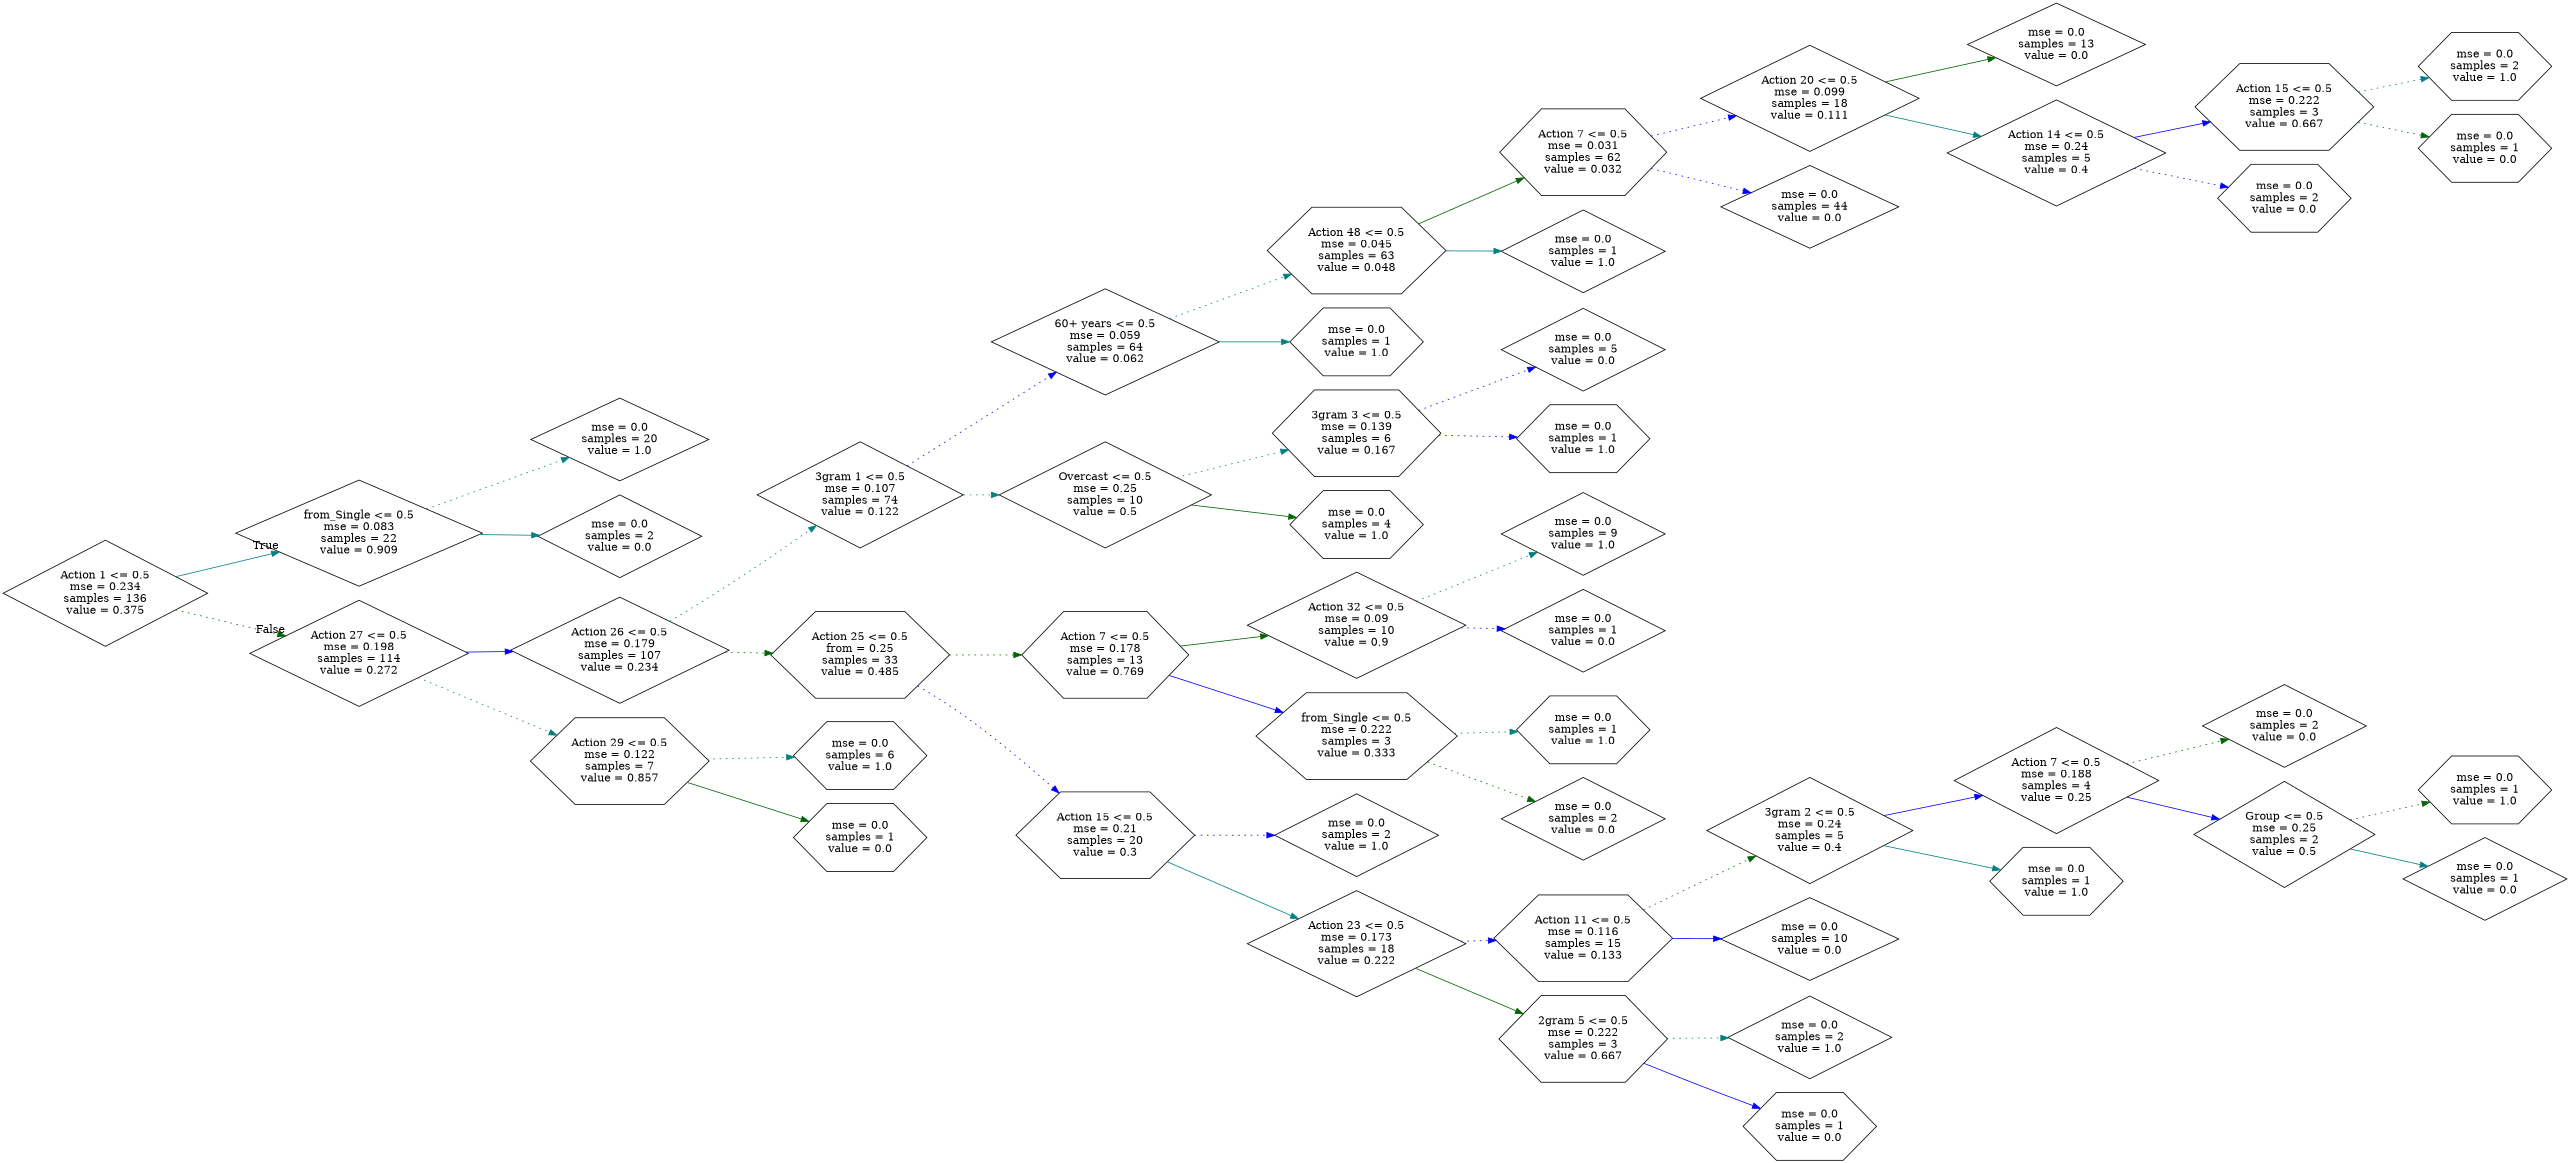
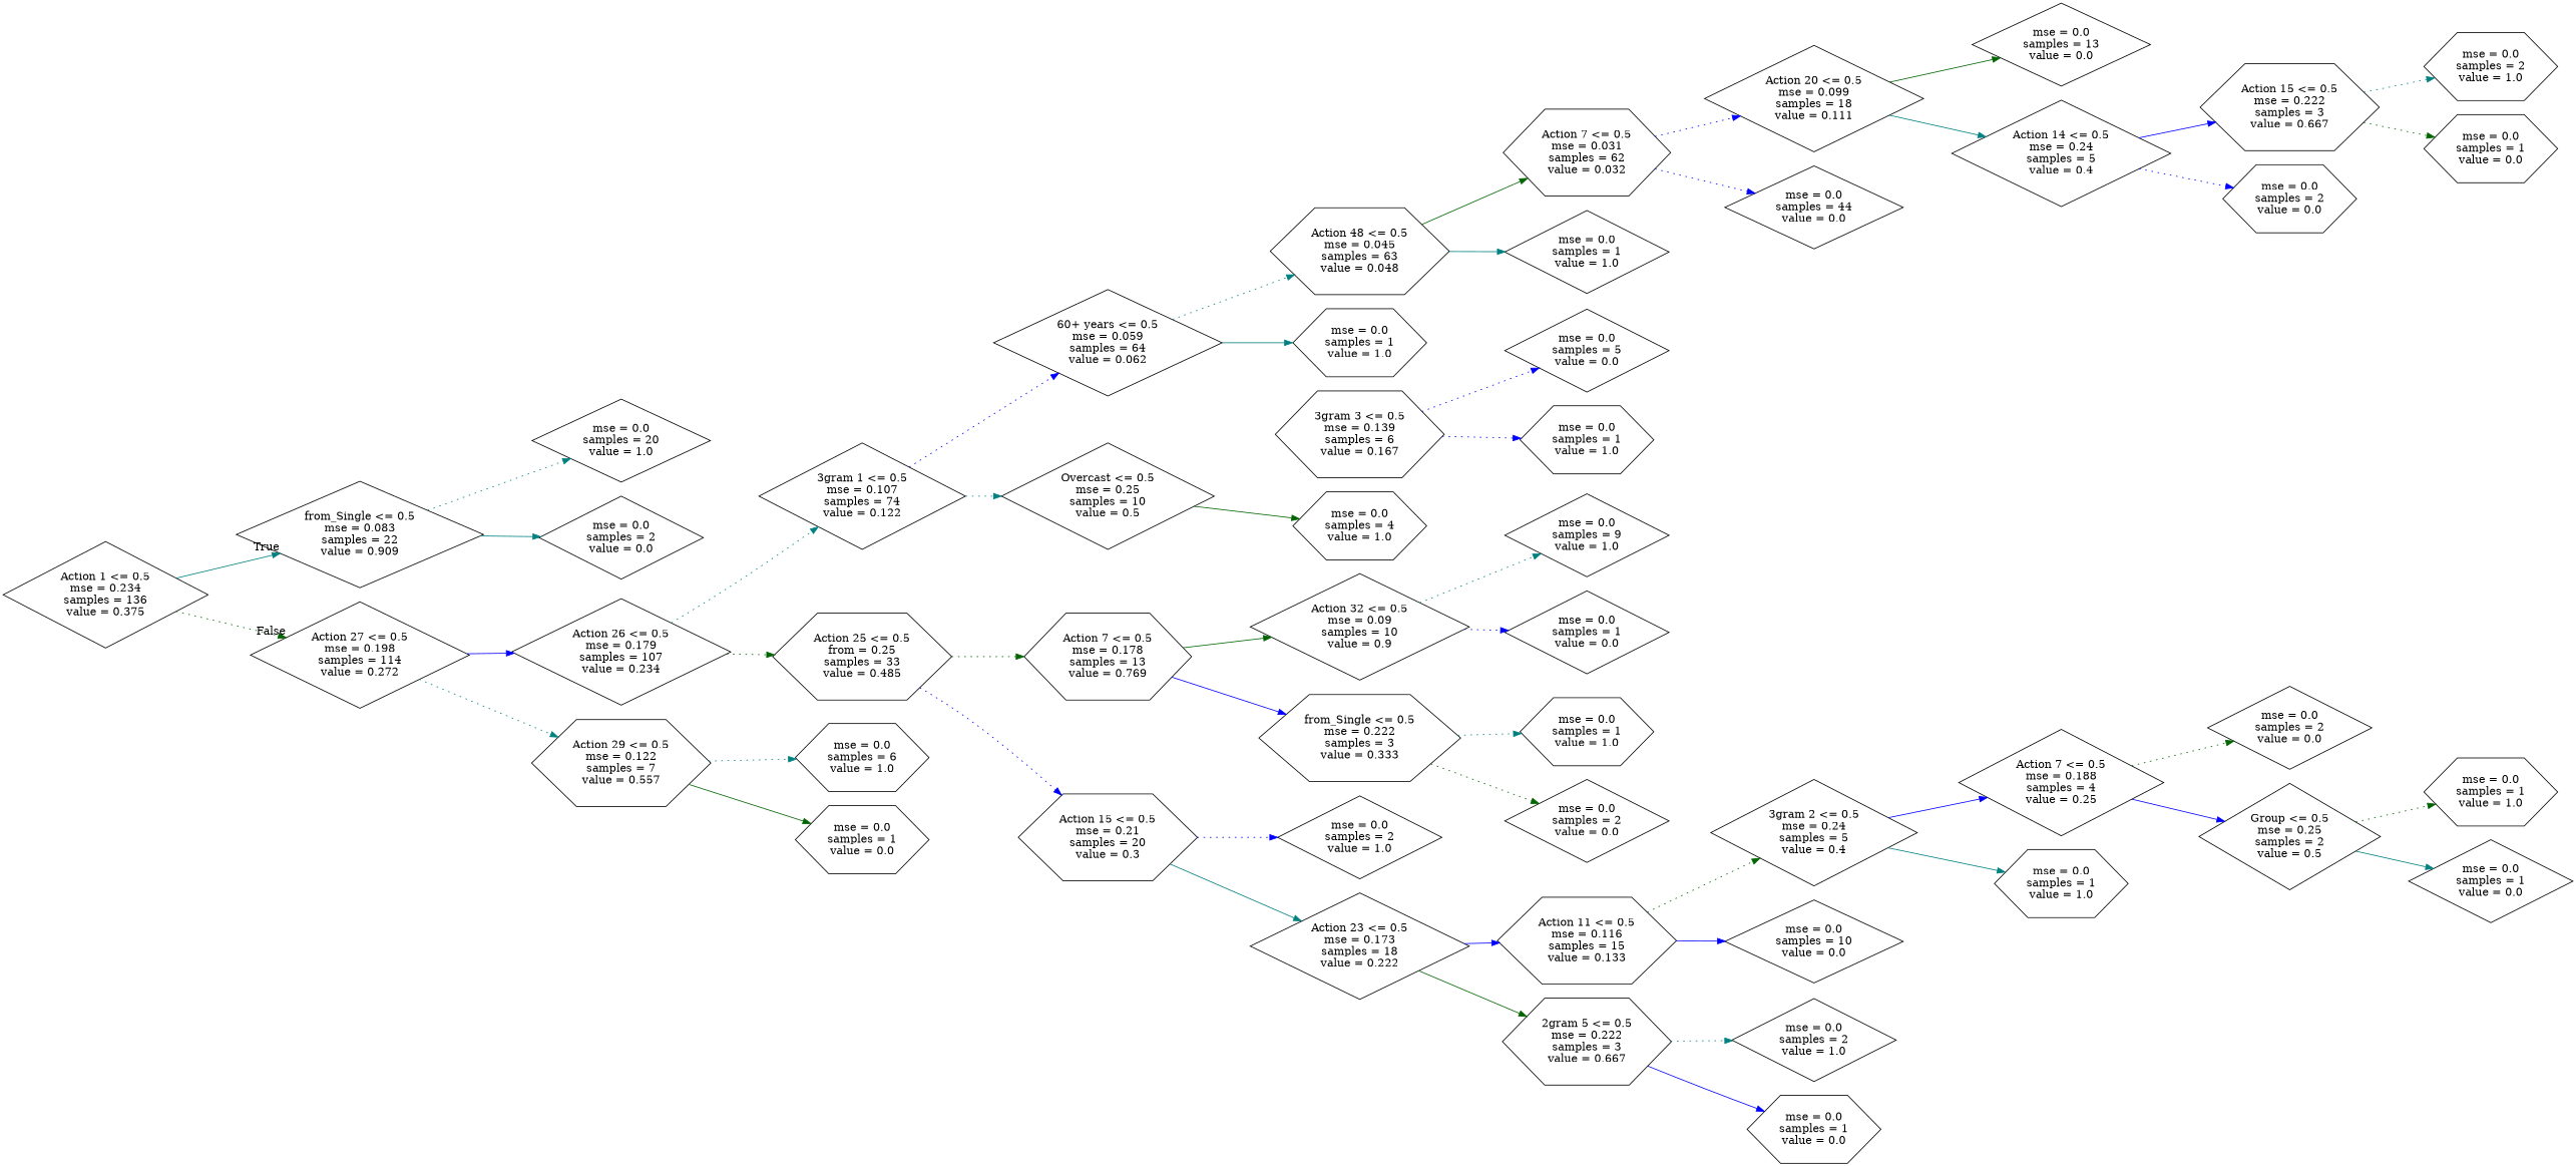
  digraph {
    rankdir=LR
    node [shape=diamond]
    edge [color=teal style=dotted]
    n1 [label="Action 1 <= 0.5\nmse = 0.234\nsamples = 136\nvalue = 0.375"]
    n2 [label="from_Single <= 0.5\nmse = 0.083\nsamples = 22\nvalue = 0.909"]
    n3 [label="Action 27 <= 0.5\nmse = 0.198\nsamples = 114\nvalue = 0.272"]
    n4 [label="mse = 0.0\nsamples = 20\nvalue = 1.0"]
    n5 [label="mse = 0.0\nsamples = 2\nvalue = 0.0"]
    n6 [label="Action 26 <= 0.5\nmse = 0.179\nsamples = 107\nvalue = 0.234"]
-   n7 [label="Action 29 <= 0.5\nmse = 0.122\nsamples = 7\nvalue = 0.857" shape=hexagon]
+   n7 [label="Action 29 <= 0.5\nmse = 0.122\nsamples = 7\nvalue = 0.557" shape=hexagon]
    n8 [label="3gram 1 <= 0.5\nmse = 0.107\nsamples = 74\nvalue = 0.122"]
    n9 [label="Action 25 <= 0.5\nfrom = 0.25\nsamples = 33\nvalue = 0.485" shape=hexagon]
    n10 [label="mse = 0.0\nsamples = 6\nvalue = 1.0" shape=hexagon]
    n11 [label="mse = 0.0\nsamples = 1\nvalue = 0.0" shape=hexagon]
    n12 [label="60+ years <= 0.5\nmse = 0.059\nsamples = 64\nvalue = 0.062"]
    n13 [label="Overcast <= 0.5\nmse = 0.25\nsamples = 10\nvalue = 0.5"]
    n14 [label="Action 7 <= 0.5\nmse = 0.178\nsamples = 13\nvalue = 0.769" shape=hexagon]
    n15 [label="Action 15 <= 0.5\nmse = 0.21\nsamples = 20\nvalue = 0.3" shape=hexagon]
    n16 [label="Action 48 <= 0.5\nmse = 0.045\nsamples = 63\nvalue = 0.048" shape=hexagon]
    n17 [label="mse = 0.0\nsamples = 1\nvalue = 1.0" shape=hexagon]
    n18 [label="3gram 3 <= 0.5\nmse = 0.139\nsamples = 6\nvalue = 0.167" shape=hexagon]
    n19 [label="mse = 0.0\nsamples = 4\nvalue = 1.0" shape=hexagon]
    n20 [label="Action 7 <= 0.5\nmse = 0.031\nsamples = 62\nvalue = 0.032" shape=hexagon]
    n21 [label="mse = 0.0\nsamples = 1\nvalue = 1.0"]
    n22 [label="Action 20 <= 0.5\nmse = 0.099\nsamples = 18\nvalue = 0.111"]
    n23 [label="mse = 0.0\nsamples = 44\nvalue = 0.0"]
    n24 [label="mse = 0.0\nsamples = 13\nvalue = 0.0"]
    n25 [label="Action 14 <= 0.5\nmse = 0.24\nsamples = 5\nvalue = 0.4"]
    n26 [label="Action 15 <= 0.5\nmse = 0.222\nsamples = 3\nvalue = 0.667" shape=hexagon]
    n27 [label="mse = 0.0\nsamples = 2\nvalue = 0.0" shape=hexagon]
    n28 [label="mse = 0.0\nsamples = 2\nvalue = 1.0" shape=hexagon]
    n29 [label="mse = 0.0\nsamples = 1\nvalue = 0.0" shape=hexagon]
    n30 [label="mse = 0.0\nsamples = 5\nvalue = 0.0"]
    n31 [label="mse = 0.0\nsamples = 1\nvalue = 1.0" shape=hexagon]
    n32 [label="Action 32 <= 0.5\nmse = 0.09\nsamples = 10\nvalue = 0.9"]
    n33 [label="from_Single <= 0.5\nmse = 0.222\nsamples = 3\nvalue = 0.333" shape=hexagon]
    n34 [label="mse = 0.0\nsamples = 2\nvalue = 1.0"]
    n35 [label="Action 23 <= 0.5\nmse = 0.173\nsamples = 18\nvalue = 0.222"]
    n36 [label="mse = 0.0\nsamples = 9\nvalue = 1.0"]
    n37 [label="mse = 0.0\nsamples = 1\nvalue = 0.0"]
    n38 [label="mse = 0.0\nsamples = 1\nvalue = 1.0" shape=hexagon]
    n39 [label="mse = 0.0\nsamples = 2\nvalue = 0.0"]
    n40 [label="Action 11 <= 0.5\nmse = 0.116\nsamples = 15\nvalue = 0.133" shape=hexagon]
    n41 [label="2gram 5 <= 0.5\nmse = 0.222\nsamples = 3\nvalue = 0.667" shape=hexagon]
    n42 [label="3gram 2 <= 0.5\nmse = 0.24\nsamples = 5\nvalue = 0.4"]
    n43 [label="mse = 0.0\nsamples = 10\nvalue = 0.0"]
    n44 [label="mse = 0.0\nsamples = 2\nvalue = 1.0"]
    n45 [label="mse = 0.0\nsamples = 1\nvalue = 0.0" shape=hexagon]
    n46 [label="Action 7 <= 0.5\nmse = 0.188\nsamples = 4\nvalue = 0.25"]
    n47 [label="mse = 0.0\nsamples = 1\nvalue = 1.0" shape=hexagon]
    n48 [label="mse = 0.0\nsamples = 2\nvalue = 0.0"]
    n49 [label="Group <= 0.5\nmse = 0.25\nsamples = 2\nvalue = 0.5"]
    n50 [label="mse = 0.0\nsamples = 1\nvalue = 1.0" shape=hexagon]
    n51 [label="mse = 0.0\nsamples = 1\nvalue = 0.0"]
    n1 -> n2 [headlabel=True labelangle=45 labeldistance=2.5 style=solid]
    n1 -> n3 [color=darkgreen headlabel=False labelangle=-45 labeldistance=2.5]
    n2 -> n4
    n2 -> n5 [style=solid]
    n3 -> n6 [color=blue style=solid]
    n3 -> n7
    n6 -> n8
    n6 -> n9 [color=darkgreen]
    n7 -> n10
    n7 -> n11 [color=darkgreen style=solid]
    n8 -> n12 [color=blue]
    n8 -> n13
    n9 -> n14 [color=darkgreen]
    n9 -> n15 [color=blue]
    n12 -> n16
    n12 -> n17 [style=solid]
-   n13 -> n18
    n13 -> n19 [color=darkgreen style=solid]
    n14 -> n32 [color=darkgreen style=solid]
    n14 -> n33 [color=blue style=solid]
    n15 -> n34 [color=blue]
    n15 -> n35 [style=solid]
    n16 -> n20 [color=darkgreen style=solid]
    n16 -> n21 [style=solid]
    n18 -> n30 [color=blue]
    n18 -> n31 [color=blue]
    n20 -> n22 [color=blue]
    n20 -> n23 [color=blue]
    n22 -> n24 [color=darkgreen style=solid]
    n22 -> n25 [style=solid]
    n25 -> n26 [color=blue style=solid]
    n25 -> n27 [color=blue]
    n26 -> n28
    n26 -> n29 [color=darkgreen]
    n32 -> n36
    n32 -> n37 [color=blue]
    n33 -> n38
    n33 -> n39 [color=darkgreen]
-   n35 -> n40 [color=blue]
+   n35 -> n40 [color=blue style=solid]
    n35 -> n41 [color=darkgreen style=solid]
    n40 -> n42 [color=darkgreen]
    n40 -> n43 [color=blue style=solid]
    n41 -> n44
    n41 -> n45 [color=blue style=solid]
    n42 -> n46 [color=blue style=solid]
    n42 -> n47 [style=solid]
    n46 -> n48 [color=darkgreen]
    n46 -> n49 [color=blue style=solid]
    n49 -> n50 [color=darkgreen]
    n49 -> n51 [style=solid]
  }
